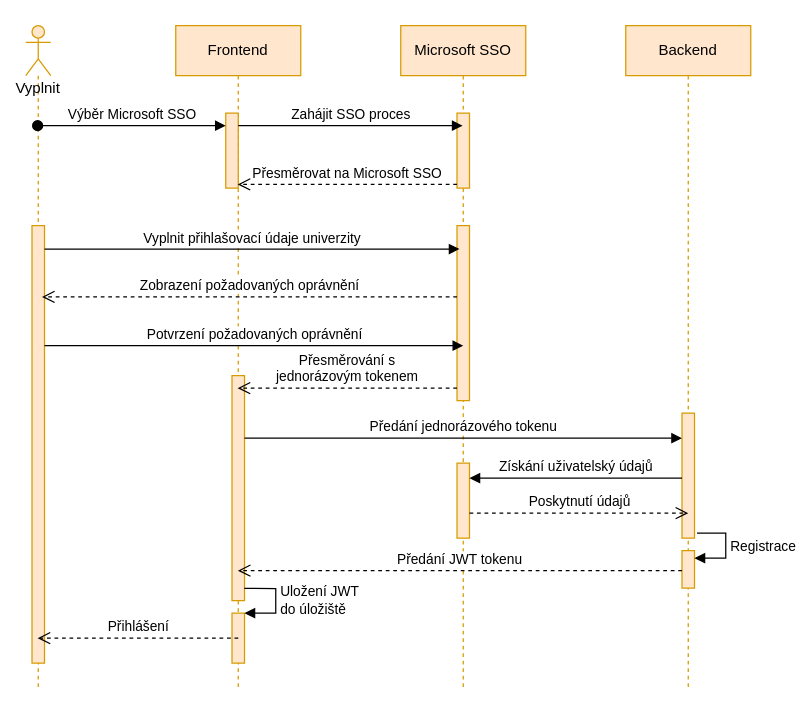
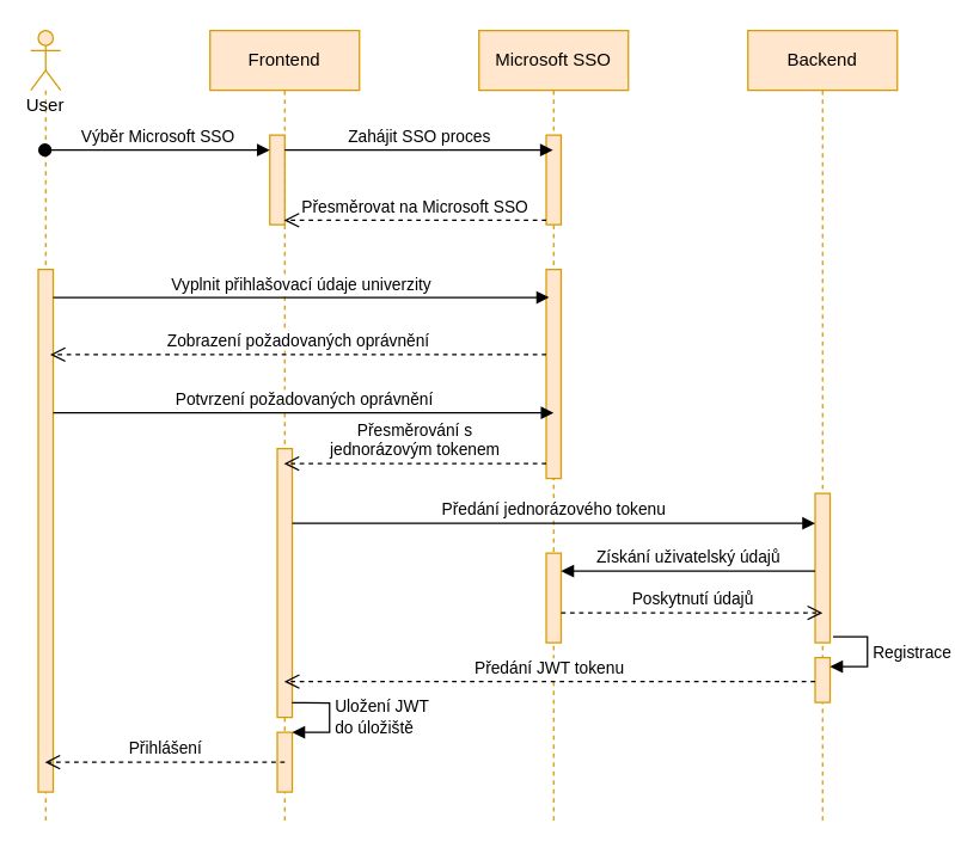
  <mxCell id="0" />
  <mxCell id="1" parent="0" />
- <mxCell id="2" value="Vyplnit&lt;br&gt;" style="shape=umlLifeline;participant=umlActor;perimeter=lifelinePerimeter;whiteSpace=wrap;html=1;container=1;collapsible=0;recursiveResize=0;verticalAlign=top;spacingTop=36;outlineConnect=0;fillColor=#ffe6cc;strokeColor=#d79b00;" vertex="1" parent="1"><mxGeometry x="20" y="20" width="20" height="530" as="geometry" /></mxCell>
+ <mxCell id="2" value="User&lt;br&gt;" style="shape=umlLifeline;participant=umlActor;perimeter=lifelinePerimeter;whiteSpace=wrap;html=1;container=1;collapsible=0;recursiveResize=0;verticalAlign=top;spacingTop=36;outlineConnect=0;fillColor=#ffe6cc;strokeColor=#d79b00;" vertex="1" parent="1"><mxGeometry x="20" y="20" width="20" height="530" as="geometry" /></mxCell>
  <mxCell id="3" value="" style="html=1;points=[];perimeter=orthogonalPerimeter;fillColor=#ffe6cc;strokeColor=#d79b00;" vertex="1" parent="2"><mxGeometry x="5" y="160" width="10" height="350" as="geometry" /></mxCell>
  <mxCell id="4" value="Frontend" style="shape=umlLifeline;perimeter=lifelinePerimeter;whiteSpace=wrap;html=1;container=1;collapsible=0;recursiveResize=0;outlineConnect=0;fillColor=#ffe6cc;strokeColor=#d79b00;" vertex="1" parent="1"><mxGeometry x="140" y="20" width="100" height="530" as="geometry" /></mxCell>
  <mxCell id="5" value="" style="html=1;points=[];perimeter=orthogonalPerimeter;fillColor=#ffe6cc;strokeColor=#d79b00;" vertex="1" parent="4"><mxGeometry x="40" y="70" width="10" height="60" as="geometry" /></mxCell>
  <mxCell id="6" value="" style="html=1;points=[];perimeter=orthogonalPerimeter;fillColor=#ffe6cc;strokeColor=#d79b00;" vertex="1" parent="4"><mxGeometry x="45" y="280" width="10" height="180" as="geometry" /></mxCell>
  <mxCell id="7" value="" style="html=1;points=[];perimeter=orthogonalPerimeter;fillColor=#ffe6cc;strokeColor=#d79b00;" vertex="1" parent="4"><mxGeometry x="45" y="470" width="10" height="40" as="geometry" /></mxCell>
  <mxCell id="8" value="Uložení JWT&lt;br&gt;do úložiště" style="edgeStyle=orthogonalEdgeStyle;html=1;align=left;spacingLeft=2;endArrow=block;rounded=0;entryX=1;entryY=0;exitX=0.983;exitY=0.946;exitDx=0;exitDy=0;exitPerimeter=0;" edge="1" target="7" parent="4" source="6"><mxGeometry relative="1" as="geometry"><mxPoint x="60" y="450" as="sourcePoint" /><Array as="points"><mxPoint x="80" y="450" /><mxPoint x="80" y="470" /></Array></mxGeometry></mxCell>
  <mxCell id="9" value="Microsoft SSO" style="shape=umlLifeline;perimeter=lifelinePerimeter;whiteSpace=wrap;html=1;container=1;collapsible=0;recursiveResize=0;outlineConnect=0;fillColor=#ffe6cc;strokeColor=#d79b00;" vertex="1" parent="1"><mxGeometry x="320" y="20" width="100" height="530" as="geometry" /></mxCell>
  <mxCell id="10" value="" style="html=1;points=[];perimeter=orthogonalPerimeter;fillColor=#ffe6cc;strokeColor=#d79b00;" vertex="1" parent="9"><mxGeometry x="45" y="70" width="10" height="60" as="geometry" /></mxCell>
  <mxCell id="11" value="" style="html=1;points=[];perimeter=orthogonalPerimeter;fillColor=#ffe6cc;strokeColor=#d79b00;" vertex="1" parent="9"><mxGeometry x="45" y="160" width="10" height="140" as="geometry" /></mxCell>
  <mxCell id="12" value="Přesměrování s&lt;br&gt;jednorázovým tokenem" style="html=1;verticalAlign=bottom;endArrow=open;dashed=1;endSize=8;rounded=0;" edge="1" parent="9" target="4"><mxGeometry relative="1" as="geometry"><mxPoint x="45" y="290" as="sourcePoint" /><mxPoint x="-35" y="290" as="targetPoint" /></mxGeometry></mxCell>
  <mxCell id="13" value="" style="html=1;points=[];perimeter=orthogonalPerimeter;fillColor=#ffe6cc;strokeColor=#d79b00;" vertex="1" parent="9"><mxGeometry x="45" y="350" width="10" height="60" as="geometry" /></mxCell>
  <mxCell id="14" value="Backend" style="shape=umlLifeline;perimeter=lifelinePerimeter;whiteSpace=wrap;html=1;container=1;collapsible=0;recursiveResize=0;outlineConnect=0;fillColor=#ffe6cc;strokeColor=#d79b00;" vertex="1" parent="1"><mxGeometry x="500" y="20" width="100" height="530" as="geometry" /></mxCell>
  <mxCell id="15" value="" style="html=1;points=[];perimeter=orthogonalPerimeter;fillColor=#ffe6cc;strokeColor=#d79b00;" vertex="1" parent="14"><mxGeometry x="45" y="310" width="10" height="100" as="geometry" /></mxCell>
  <mxCell id="16" value="" style="html=1;points=[];perimeter=orthogonalPerimeter;fillColor=#ffe6cc;strokeColor=#d79b00;" vertex="1" parent="14"><mxGeometry x="45" y="420" width="10" height="30" as="geometry" /></mxCell>
  <mxCell id="17" value="Registrace" style="edgeStyle=orthogonalEdgeStyle;html=1;align=left;spacingLeft=2;endArrow=block;rounded=0;entryX=1;entryY=0;" edge="1" parent="14"><mxGeometry relative="1" as="geometry"><mxPoint x="57" y="406" as="sourcePoint" /><Array as="points"><mxPoint x="80" y="406" /></Array><mxPoint x="55" y="426" as="targetPoint" /></mxGeometry></mxCell>
  <mxCell id="18" value="Předání JWT tokenu" style="html=1;verticalAlign=bottom;endArrow=open;dashed=1;endSize=8;rounded=0;" edge="1" parent="14"><mxGeometry relative="1" as="geometry"><mxPoint x="45" y="436" as="sourcePoint" /><mxPoint x="-310.333" y="436" as="targetPoint" /></mxGeometry></mxCell>
  <mxCell id="19" value="Výběr Microsoft SSO" style="html=1;verticalAlign=bottom;startArrow=oval;endArrow=block;startSize=8;rounded=0;" edge="1" target="5" parent="1" source="2"><mxGeometry relative="1" as="geometry"><mxPoint x="29.5" y="120" as="sourcePoint" /><Array as="points"><mxPoint x="70" y="100" /></Array></mxGeometry></mxCell>
  <mxCell id="20" value="Zahájit SSO proces" style="html=1;verticalAlign=bottom;endArrow=block;rounded=0;" edge="1" target="9" parent="1" source="5"><mxGeometry relative="1" as="geometry"><mxPoint x="245" y="90" as="sourcePoint" /><Array as="points"><mxPoint x="230" y="100" /></Array></mxGeometry></mxCell>
  <mxCell id="21" value="Zobrazení požadovaných oprávnění" style="html=1;verticalAlign=bottom;endArrow=open;dashed=1;endSize=8;rounded=0;" edge="1" parent="1"><mxGeometry relative="1" as="geometry"><mxPoint x="365" y="237" as="sourcePoint" /><mxPoint x="33" y="237" as="targetPoint" /></mxGeometry></mxCell>
  <mxCell id="22" value="Přesměrovat na Microsoft SSO" style="html=1;verticalAlign=bottom;endArrow=open;dashed=1;endSize=8;exitX=0;exitY=0.95;rounded=0;" edge="1" source="10" parent="1" target="4"><mxGeometry relative="1" as="geometry"><mxPoint x="180" y="150" as="targetPoint" /><Array as="points" /></mxGeometry></mxCell>
  <mxCell id="23" value="Vyplnit přihlašovací údaje univerzity" style="html=1;verticalAlign=bottom;endArrow=block;rounded=0;" edge="1" parent="1" source="3"><mxGeometry width="80" relative="1" as="geometry"><mxPoint x="36.5" y="198.72" as="sourcePoint" /><mxPoint x="367" y="198.72" as="targetPoint" /></mxGeometry></mxCell>
  <mxCell id="24" value="Potvrzení požadovaných oprávnění" style="html=1;verticalAlign=bottom;endArrow=block;rounded=0;" edge="1" parent="1" source="3"><mxGeometry width="80" relative="1" as="geometry"><mxPoint x="40" y="276" as="sourcePoint" /><mxPoint x="370" y="276" as="targetPoint" /><Array as="points"><mxPoint x="250" y="276" /></Array></mxGeometry></mxCell>
  <mxCell id="25" value="Předání jednorázového tokenu" style="html=1;verticalAlign=bottom;endArrow=block;rounded=0;" edge="1" parent="1"><mxGeometry width="80" relative="1" as="geometry"><mxPoint x="195" y="350" as="sourcePoint" /><mxPoint x="545" y="350" as="targetPoint" /></mxGeometry></mxCell>
  <mxCell id="26" value="Získání uživatelský údajů" style="html=1;verticalAlign=bottom;endArrow=block;entryX=1;entryY=0;rounded=0;" edge="1" parent="1"><mxGeometry relative="1" as="geometry"><mxPoint x="545" y="382" as="sourcePoint" /><mxPoint x="375" y="382" as="targetPoint" /></mxGeometry></mxCell>
  <mxCell id="27" value="Poskytnutí údajů" style="html=1;verticalAlign=bottom;endArrow=open;dashed=1;endSize=8;exitX=1;exitY=0.95;rounded=0;entryX=0.5;entryY=0.77;entryDx=0;entryDy=0;entryPerimeter=0;" edge="1" parent="1"><mxGeometry relative="1" as="geometry"><mxPoint x="550" y="410" as="targetPoint" /><mxPoint x="375" y="410" as="sourcePoint" /></mxGeometry></mxCell>
  <mxCell id="28" value="Přihlášení" style="html=1;verticalAlign=bottom;endArrow=open;dashed=1;endSize=8;rounded=0;" edge="1" parent="1" target="2"><mxGeometry relative="1" as="geometry"><mxPoint x="190" y="510" as="sourcePoint" /><mxPoint x="110" y="510" as="targetPoint" /></mxGeometry></mxCell>
